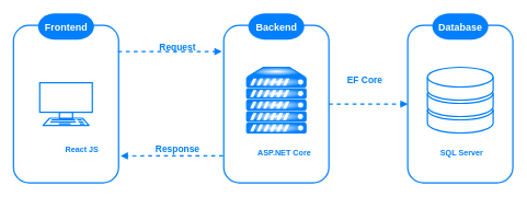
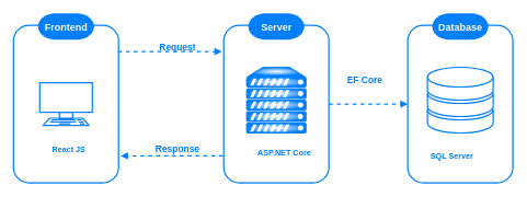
  <mxCell id="0" />
  <mxCell id="1" parent="0" />
  <mxCell id="2" value="" style="rounded=1;html=1;fontColor=#3333FF;whiteSpace=wrap;labelBorderColor=default;fillColor=#FFFFFF;strokeColor=#007FFF;strokeWidth=2;" parent="1" vertex="1"><mxGeometry x="20" y="38" width="160" height="240" as="geometry" /></mxCell>
  <mxCell id="3" value="&lt;b&gt;&lt;font style=&quot;font-size: 15px; color: rgb(255, 255, 255);&quot;&gt;Frontend&lt;/font&gt;&lt;/b&gt;" style="strokeWidth=0;html=1;shape=mxgraph.flowchart.terminator;whiteSpace=wrap;fillColor=#007FFF;strokeColor=#007FFF;shadow=0;perimeter=rectanglePerimeter;fixDash=0;" parent="1" vertex="1"><mxGeometry x="57.5" y="20" width="85" height="40" as="geometry" /></mxCell>
  <mxCell id="4" value="" style="fontColor=#0066CC;verticalAlign=top;verticalLabelPosition=bottom;labelPosition=center;align=center;html=1;outlineConnect=0;fillColor=none;strokeColor=#007FFF;gradientColor=none;gradientDirection=north;strokeWidth=2;shape=mxgraph.networks.terminal;" parent="1" vertex="1"><mxGeometry x="60" y="125.5" width="80" height="65" as="geometry" /></mxCell>
  <mxCell id="5" value="" style="rounded=1;html=1;fontColor=#3333FF;whiteSpace=wrap;labelBorderColor=default;fillColor=#FFFFFF;strokeColor=#007FFF;strokeWidth=2;" parent="1" vertex="1"><mxGeometry x="340" y="38" width="160" height="240" as="geometry" /></mxCell>
- <mxCell id="6" value="&lt;span style=&quot;font-size: 15px;&quot;&gt;&lt;b&gt;&lt;font style=&quot;color: rgb(255, 255, 255);&quot;&gt;Backend&lt;/font&gt;&lt;/b&gt;&lt;/span&gt;" style="strokeWidth=0;html=1;shape=mxgraph.flowchart.terminator;whiteSpace=wrap;fillColor=#007FFF;strokeColor=#007FFF;shadow=0;perimeter=rectanglePerimeter;fixDash=0;fontColor=#FFFFFF;" parent="1" vertex="1"><mxGeometry x="377.5" y="20" width="85" height="40" as="geometry" /></mxCell>
+ <mxCell id="6" value="&lt;span style=&quot;font-size: 15px;&quot;&gt;&lt;b&gt;&lt;font style=&quot;color: rgb(255, 255, 255);&quot;&gt;Server&lt;/font&gt;&lt;/b&gt;&lt;/span&gt;" style="strokeWidth=0;html=1;shape=mxgraph.flowchart.terminator;whiteSpace=wrap;fillColor=#007FFF;strokeColor=#007FFF;shadow=0;perimeter=rectanglePerimeter;fixDash=0;fontColor=#FFFFFF;" parent="1" vertex="1"><mxGeometry x="377.5" y="20" width="85" height="40" as="geometry" /></mxCell>
  <mxCell id="7" value="" style="endArrow=block;html=1;rounded=0;exitX=0.994;exitY=0.167;exitDx=0;exitDy=0;exitPerimeter=0;strokeWidth=2;dashed=1;endFill=1;strokeColor=#007FFF;" parent="1" source="2" edge="1"><mxGeometry width="50" height="50" relative="1" as="geometry"><mxPoint x="200" y="178" as="sourcePoint" /><mxPoint x="337" y="78" as="targetPoint" /></mxGeometry></mxCell>
  <mxCell id="8" value="" style="endArrow=block;html=1;rounded=0;exitX=-0.006;exitY=0.829;exitDx=0;exitDy=0;exitPerimeter=0;strokeWidth=2;endFill=1;dashed=1;strokeColor=#007FFF;" parent="1" source="5" edge="1"><mxGeometry width="50" height="50" relative="1" as="geometry"><mxPoint x="330" y="238" as="sourcePoint" /><mxPoint x="183" y="237" as="targetPoint" /></mxGeometry></mxCell>
  <mxCell id="9" value="&lt;font&gt;Request&lt;/font&gt;" style="text;html=1;align=center;verticalAlign=middle;whiteSpace=wrap;rounded=0;fontColor=#007FFF;fontStyle=1;fontSize=14;" parent="1" vertex="1"><mxGeometry x="240" y="57" width="60" height="30" as="geometry" /></mxCell>
  <mxCell id="10" value="&lt;font&gt;Response&lt;/font&gt;" style="text;html=1;align=center;verticalAlign=middle;whiteSpace=wrap;rounded=0;fontColor=#007FFF;fontStyle=1;fontSize=14;" parent="1" vertex="1"><mxGeometry x="240" y="212" width="60" height="30" as="geometry" /></mxCell>
  <mxCell id="11" value="" style="rounded=1;html=1;fontColor=#3333FF;whiteSpace=wrap;labelBorderColor=default;fillColor=#FFFFFF;strokeColor=#007FFF;strokeWidth=2;" parent="1" vertex="1"><mxGeometry x="620" y="38" width="160" height="240" as="geometry" /></mxCell>
  <mxCell id="12" value="&lt;span style=&quot;font-size: 15px;&quot;&gt;&lt;b&gt;&lt;font style=&quot;color: rgb(255, 255, 255);&quot;&gt;Database&lt;/font&gt;&lt;/b&gt;&lt;/span&gt;" style="strokeWidth=0;html=1;shape=mxgraph.flowchart.terminator;whiteSpace=wrap;fillColor=#007FFF;strokeColor=#007FFF;shadow=0;perimeter=rectanglePerimeter;fixDash=0;fontColor=#FFFFFF;" parent="1" vertex="1"><mxGeometry x="657.5" y="20" width="85" height="40" as="geometry" /></mxCell>
  <mxCell id="13" value="" style="endArrow=block;html=1;rounded=0;exitX=1;exitY=0.5;exitDx=0;exitDy=0;entryX=0;entryY=0.5;entryDx=0;entryDy=0;endFill=1;strokeWidth=2;dashed=1;strokeColor=#007FFF;" parent="1" source="5" target="11" edge="1"><mxGeometry width="50" height="50" relative="1" as="geometry"><mxPoint x="450" y="178" as="sourcePoint" /><mxPoint x="500" y="128" as="targetPoint" /></mxGeometry></mxCell>
  <mxCell id="14" value="" style="fontColor=#0066CC;verticalAlign=top;verticalLabelPosition=bottom;labelPosition=center;align=center;html=1;outlineConnect=0;fillColor=#FFFFFF;strokeColor=#007FFF;gradientColor=none;gradientDirection=north;strokeWidth=2;shape=mxgraph.networks.storage;" parent="1" vertex="1"><mxGeometry x="650" y="102" width="100" height="100" as="geometry" /></mxCell>
  <mxCell id="15" value="" style="fontColor=#0066CC;verticalAlign=top;verticalLabelPosition=bottom;labelPosition=center;align=center;html=1;outlineConnect=0;fillColor=#FFFFFF;strokeColor=#007FFF;gradientColor=#007FFF;gradientDirection=radial;strokeWidth=2;shape=mxgraph.networks.server;" parent="1" vertex="1"><mxGeometry x="375" y="102" width="90" height="100" as="geometry" /></mxCell>
  <mxCell id="16" value="&lt;b&gt;ASP.NET Core&lt;/b&gt;" style="text;html=1;align=center;verticalAlign=middle;whiteSpace=wrap;rounded=0;fontColor=#007FFF;" parent="1" vertex="1"><mxGeometry x="386" y="218" width="93" height="30" as="geometry" /></mxCell>
- <mxCell id="17" value="&lt;b&gt;SQL Server&lt;/b&gt;" style="text;html=1;align=center;verticalAlign=middle;whiteSpace=wrap;rounded=0;fontColor=#007FFF;" parent="1" vertex="1"><mxGeometry x="656" y="218" width="93" height="30" as="geometry" /></mxCell>
- <mxCell id="18" value="&lt;b&gt;React JS&lt;/b&gt;" style="text;html=1;align=center;verticalAlign=middle;whiteSpace=wrap;rounded=0;fontColor=#007FFF;" parent="1" vertex="1"><mxGeometry x="77.5" y="212" width="93" height="30" as="geometry" /></mxCell>
+ <mxCell id="17" value="&lt;b&gt;SQL Server&lt;/b&gt;" style="text;html=1;align=center;verticalAlign=middle;whiteSpace=wrap;rounded=0;fontColor=#007FFF;" parent="1" vertex="1"><mxGeometry x="641" y="223" width="93" height="30" as="geometry" /></mxCell>
+ <mxCell id="18" value="&lt;b&gt;React JS&lt;/b&gt;" style="text;html=1;align=center;verticalAlign=middle;whiteSpace=wrap;rounded=0;fontColor=#007FFF;" parent="1" vertex="1"><mxGeometry x="57.5" y="212" width="93" height="30" as="geometry" /></mxCell>
  <mxCell id="19" value="&lt;font&gt;EF Core&lt;/font&gt;" style="text;html=1;align=center;verticalAlign=middle;whiteSpace=wrap;rounded=0;fontColor=#007FFF;fontStyle=1;fontSize=14;" parent="1" vertex="1"><mxGeometry x="525" y="107" width="60" height="30" as="geometry" /></mxCell>
